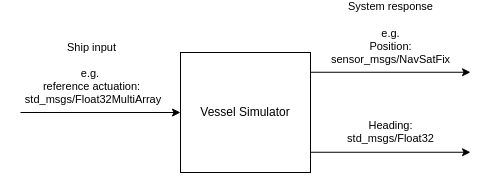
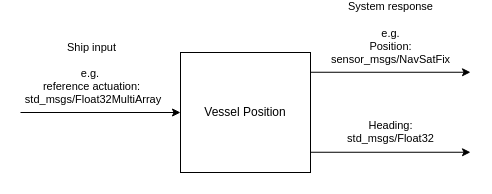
  <mxCell id="0" />
  <mxCell id="1" parent="0" />
  <mxCell id="2" value="System response&lt;br&gt;&lt;br&gt;e.g. &lt;br&gt;Position:&lt;br&gt;sensor_msgs/NavSatFix&lt;br&gt;&lt;br&gt;&lt;br&gt;&lt;br&gt;&lt;br&gt;Heading:&lt;br&gt;std_msgs/Float32&lt;br&gt;&lt;br&gt;&lt;br&gt;&lt;br&gt;" style="edgeLabel;html=1;align=center;verticalAlign=middle;resizable=0;points=[];" vertex="1" connectable="0" parent="1"><mxGeometry x="389.999" y="59.76" as="geometry" /></mxCell>
- <mxCell id="3" value="Vessel Simulator" style="rounded=0;whiteSpace=wrap;html=1;" vertex="1" parent="1"><mxGeometry x="180" y="20" width="130" height="120" as="geometry" /></mxCell>
+ <mxCell id="3" value="Vessel Position" style="rounded=0;whiteSpace=wrap;html=1;" vertex="1" parent="1"><mxGeometry x="180" y="20" width="130" height="120" as="geometry" /></mxCell>
  <mxCell id="4" value="" style="endArrow=classic;html=1;rounded=0;entryX=0;entryY=0.5;entryDx=0;entryDy=0;" edge="1" parent="1" target="3"><mxGeometry width="50" height="50" relative="1" as="geometry"><mxPoint x="20" y="80" as="sourcePoint" /><mxPoint x="110" y="80" as="targetPoint" /></mxGeometry></mxCell>
  <mxCell id="5" value="Ship input&lt;br&gt;&lt;br&gt;e.g.&amp;nbsp;&lt;br&gt;reference actuation:&lt;br&gt;&amp;nbsp;std_msgs/Float32MultiArray" style="edgeLabel;html=1;align=center;verticalAlign=middle;resizable=0;points=[];" vertex="1" connectable="0" parent="4"><mxGeometry x="-0.153" relative="1" as="geometry"><mxPoint x="2" y="-40" as="offset" /></mxGeometry></mxCell>
  <mxCell id="6" value="" style="endArrow=classic;html=1;rounded=0;entryX=0;entryY=0.5;entryDx=0;entryDy=0;" edge="1" parent="1"><mxGeometry width="50" height="50" relative="1" as="geometry"><mxPoint x="310" y="39.76" as="sourcePoint" /><mxPoint x="470" y="39.76" as="targetPoint" /></mxGeometry></mxCell>
  <mxCell id="7" value="" style="endArrow=classic;html=1;rounded=0;entryX=0;entryY=0.5;entryDx=0;entryDy=0;" edge="1" parent="1"><mxGeometry width="50" height="50" relative="1" as="geometry"><mxPoint x="310" y="119.76" as="sourcePoint" /><mxPoint x="470" y="119.76" as="targetPoint" /></mxGeometry></mxCell>
